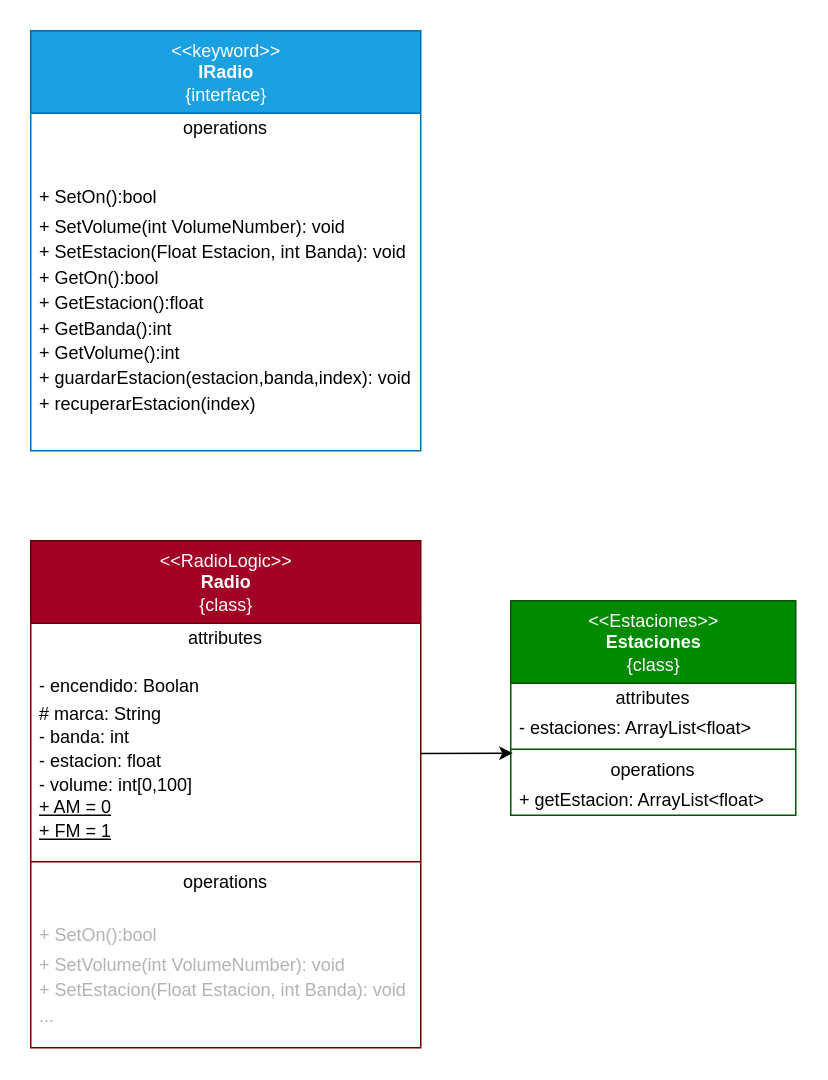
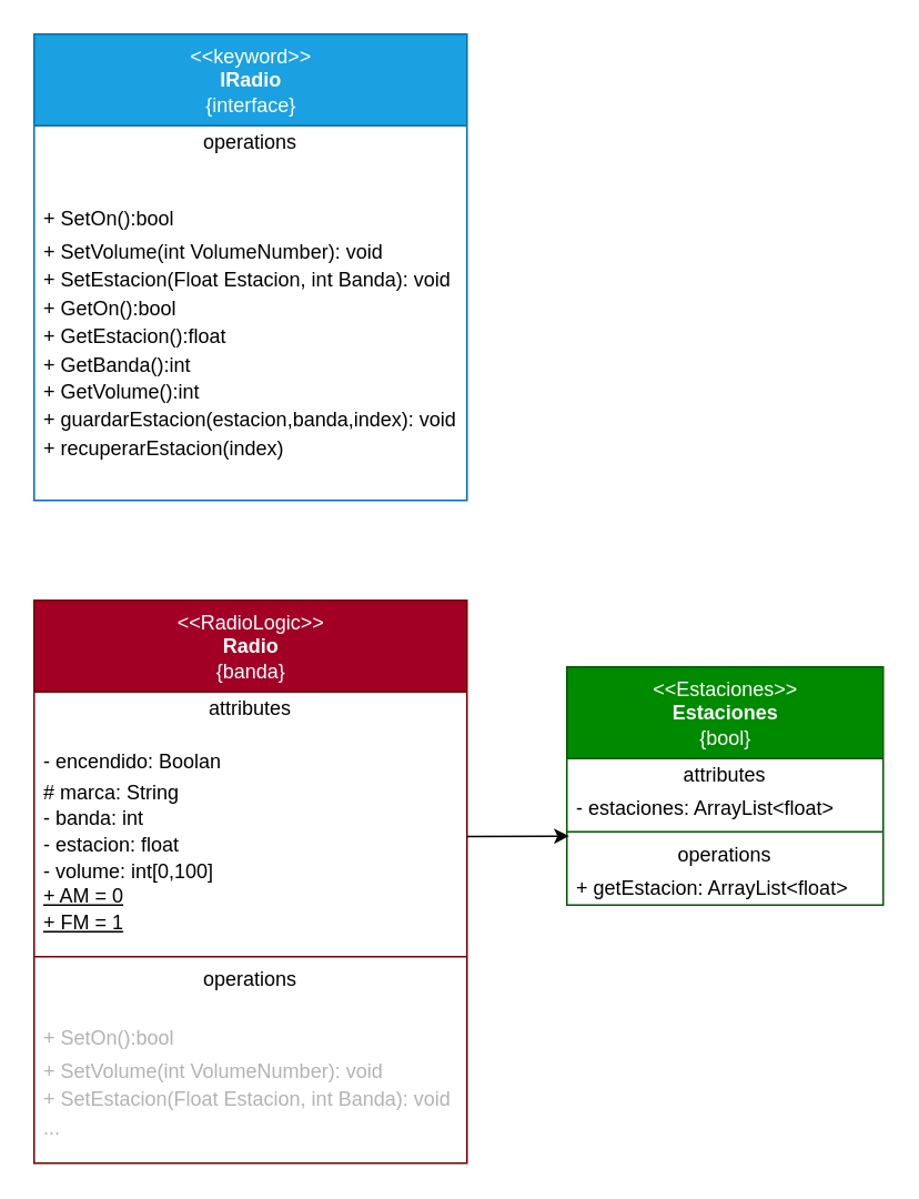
  <mxCell id="0" />
  <mxCell id="1" parent="0" />
- <mxCell id="2" value="&amp;lt;&amp;lt;RadioLogic&amp;gt;&amp;gt;&lt;br&gt;&lt;b&gt;Radio&lt;/b&gt;&lt;br&gt;{class}" style="swimlane;fontStyle=0;align=center;verticalAlign=top;childLayout=stackLayout;horizontal=1;startSize=55;horizontalStack=0;resizeParent=1;resizeParentMax=0;resizeLast=0;collapsible=0;marginBottom=0;html=1;fillColor=#a20025;fontColor=#ffffff;strokeColor=#6F0000;" parent="1" vertex="1"><mxGeometry x="20" y="360" width="260" height="338" as="geometry" /></mxCell>
+ <mxCell id="2" value="&amp;lt;&amp;lt;RadioLogic&amp;gt;&amp;gt;&lt;br&gt;&lt;b&gt;Radio&lt;/b&gt;&lt;br&gt;{banda}" style="swimlane;fontStyle=0;align=center;verticalAlign=top;childLayout=stackLayout;horizontal=1;startSize=55;horizontalStack=0;resizeParent=1;resizeParentMax=0;resizeLast=0;collapsible=0;marginBottom=0;html=1;fillColor=#a20025;fontColor=#ffffff;strokeColor=#6F0000;" parent="1" vertex="1"><mxGeometry x="20" y="360" width="260" height="338" as="geometry" /></mxCell>
  <mxCell id="3" value="attributes" style="text;html=1;strokeColor=none;fillColor=none;align=center;verticalAlign=middle;spacingLeft=4;spacingRight=4;overflow=hidden;rotatable=0;points=[[0,0.5],[1,0.5]];portConstraint=eastwest;" parent="2" vertex="1"><mxGeometry y="55" width="260" height="20" as="geometry" /></mxCell>
  <mxCell id="4" value="&lt;p style=&quot;line-height: 100%;&quot;&gt;- encendido: Boolan&lt;/p&gt;&lt;p style=&quot;line-height: 30%;&quot;&gt;&lt;span style=&quot;background-color: initial;&quot;&gt;# marca: String&lt;/span&gt;&lt;/p&gt;&lt;p style=&quot;line-height: 30%;&quot;&gt;- banda: int&lt;/p&gt;&lt;p style=&quot;line-height: 30%;&quot;&gt;- estacion: float&lt;/p&gt;&lt;p style=&quot;line-height: 30%;&quot;&gt;- volume: int[0,100]&lt;/p&gt;&lt;p style=&quot;line-height: 30%;&quot;&gt;&lt;u&gt;+ AM = 0&lt;/u&gt;&lt;/p&gt;&lt;p style=&quot;line-height: 30%;&quot;&gt;&lt;u&gt;+ FM = 1&lt;/u&gt;&lt;/p&gt;" style="text;html=1;strokeColor=none;fillColor=none;align=left;verticalAlign=middle;spacingLeft=4;spacingRight=4;overflow=hidden;rotatable=0;points=[[0,0.5],[1,0.5]];portConstraint=eastwest;" parent="2" vertex="1"><mxGeometry y="75" width="260" height="135" as="geometry" /></mxCell>
  <mxCell id="5" value="" style="line;strokeWidth=1;fillColor=#a20025;align=left;verticalAlign=middle;spacingTop=-1;spacingLeft=3;spacingRight=3;rotatable=0;labelPosition=right;points=[];portConstraint=eastwest;fontColor=#ffffff;strokeColor=#6F0000;" parent="2" vertex="1"><mxGeometry y="210" width="260" height="8" as="geometry" /></mxCell>
  <mxCell id="6" value="operations" style="text;html=1;strokeColor=none;fillColor=none;align=center;verticalAlign=middle;spacingLeft=4;spacingRight=4;overflow=hidden;rotatable=0;points=[[0,0.5],[1,0.5]];portConstraint=eastwest;" parent="2" vertex="1"><mxGeometry y="218" width="260" height="20" as="geometry" /></mxCell>
  <mxCell id="7" value="&lt;p style=&quot;line-height: 100%;&quot;&gt;&lt;font color=&quot;#b3b3b3&quot;&gt;+ SetOn():bool&lt;/font&gt;&lt;/p&gt;&lt;p style=&quot;line-height: 40%;&quot;&gt;&lt;font color=&quot;#b3b3b3&quot;&gt;+ SetVolume(int VolumeNumber): void&lt;/font&gt;&lt;/p&gt;&lt;p style=&quot;line-height: 40%;&quot;&gt;&lt;font color=&quot;#b3b3b3&quot;&gt;+ SetEstacion(Float Estacion, int Banda): void&lt;/font&gt;&lt;/p&gt;&lt;p style=&quot;line-height: 40%;&quot;&gt;&lt;font color=&quot;#b3b3b3&quot;&gt;...&lt;/font&gt;&lt;/p&gt;" style="text;html=1;strokeColor=none;fillColor=none;align=left;verticalAlign=middle;spacingLeft=4;spacingRight=4;overflow=hidden;rotatable=0;points=[[0,0.5],[1,0.5]];portConstraint=eastwest;" parent="2" vertex="1"><mxGeometry y="238" width="260" height="100" as="geometry" /></mxCell>
- <mxCell id="8" value="&amp;lt;&amp;lt;Estaciones&amp;gt;&amp;gt;&lt;br&gt;&lt;b&gt;Estaciones&lt;/b&gt;&lt;br&gt;{class}" style="swimlane;fontStyle=0;align=center;verticalAlign=top;childLayout=stackLayout;horizontal=1;startSize=55;horizontalStack=0;resizeParent=1;resizeParentMax=0;resizeLast=0;collapsible=0;marginBottom=0;html=1;fillColor=#008a00;fontColor=#ffffff;strokeColor=#005700;" parent="1" vertex="1"><mxGeometry x="340" y="400" width="190" height="143" as="geometry" /></mxCell>
+ <mxCell id="8" value="&amp;lt;&amp;lt;Estaciones&amp;gt;&amp;gt;&lt;br&gt;&lt;b&gt;Estaciones&lt;/b&gt;&lt;br&gt;{bool}" style="swimlane;fontStyle=0;align=center;verticalAlign=top;childLayout=stackLayout;horizontal=1;startSize=55;horizontalStack=0;resizeParent=1;resizeParentMax=0;resizeLast=0;collapsible=0;marginBottom=0;html=1;fillColor=#008a00;fontColor=#ffffff;strokeColor=#005700;" parent="1" vertex="1"><mxGeometry x="340" y="400" width="190" height="143" as="geometry" /></mxCell>
  <mxCell id="9" value="attributes" style="text;html=1;strokeColor=none;fillColor=none;align=center;verticalAlign=middle;spacingLeft=4;spacingRight=4;overflow=hidden;rotatable=0;points=[[0,0.5],[1,0.5]];portConstraint=eastwest;" parent="8" vertex="1"><mxGeometry y="55" width="190" height="20" as="geometry" /></mxCell>
  <mxCell id="10" value="- estaciones: ArrayList&amp;lt;float&amp;gt;" style="text;html=1;strokeColor=none;fillColor=none;align=left;verticalAlign=middle;spacingLeft=4;spacingRight=4;overflow=hidden;rotatable=0;points=[[0,0.5],[1,0.5]];portConstraint=eastwest;" parent="8" vertex="1"><mxGeometry y="75" width="190" height="20" as="geometry" /></mxCell>
  <mxCell id="11" value="" style="line;strokeWidth=1;fillColor=#008a00;align=left;verticalAlign=middle;spacingTop=-1;spacingLeft=3;spacingRight=3;rotatable=0;labelPosition=right;points=[];portConstraint=eastwest;fontColor=#ffffff;strokeColor=#005700;" parent="8" vertex="1"><mxGeometry y="95" width="190" height="8" as="geometry" /></mxCell>
  <mxCell id="12" value="operations" style="text;html=1;strokeColor=none;fillColor=none;align=center;verticalAlign=middle;spacingLeft=4;spacingRight=4;overflow=hidden;rotatable=0;points=[[0,0.5],[1,0.5]];portConstraint=eastwest;" parent="8" vertex="1"><mxGeometry y="103" width="190" height="20" as="geometry" /></mxCell>
  <mxCell id="13" value="+ getEstacion: ArrayList&amp;lt;float&amp;gt;" style="text;html=1;strokeColor=none;fillColor=none;align=left;verticalAlign=middle;spacingLeft=4;spacingRight=4;overflow=hidden;rotatable=0;points=[[0,0.5],[1,0.5]];portConstraint=eastwest;" parent="8" vertex="1"><mxGeometry y="123" width="190" height="20" as="geometry" /></mxCell>
  <mxCell id="14" value="&amp;lt;&amp;lt;keyword&amp;gt;&amp;gt;&lt;br&gt;&lt;b&gt;IRadio&lt;/b&gt;&lt;br&gt;{interface}" style="swimlane;fontStyle=0;align=center;verticalAlign=top;childLayout=stackLayout;horizontal=1;startSize=55;horizontalStack=0;resizeParent=1;resizeParentMax=0;resizeLast=0;collapsible=0;marginBottom=0;html=1;fillColor=#1ba1e2;fontColor=#ffffff;strokeColor=#006EAF;" vertex="1" parent="1"><mxGeometry x="20" y="20" width="260" height="280" as="geometry" /></mxCell>
  <mxCell id="15" value="operations" style="text;html=1;strokeColor=none;fillColor=none;align=center;verticalAlign=middle;spacingLeft=4;spacingRight=4;overflow=hidden;rotatable=0;points=[[0,0.5],[1,0.5]];portConstraint=eastwest;" vertex="1" parent="14"><mxGeometry y="55" width="260" height="20" as="geometry" /></mxCell>
  <mxCell id="16" value="&lt;p style=&quot;line-height: 12px;&quot;&gt;+ SetOn():bool&lt;/p&gt;&lt;p style=&quot;line-height: 4.8px;&quot;&gt;+ SetVolume(int VolumeNumber): void&lt;/p&gt;&lt;p style=&quot;line-height: 4.8px;&quot;&gt;+ SetEstacion(Float Estacion, int Banda): void&lt;/p&gt;&lt;p style=&quot;line-height: 4.8px;&quot;&gt;+&lt;strong&gt;&amp;nbsp;&lt;/strong&gt;GetOn():bool&lt;/p&gt;&lt;p style=&quot;line-height: 4.8px;&quot;&gt;+ GetEstacion():float&lt;/p&gt;&lt;p style=&quot;line-height: 4.8px;&quot;&gt;+ GetBanda():int&lt;/p&gt;&lt;p style=&quot;line-height: 4.8px;&quot;&gt;+ GetVolume():int&lt;/p&gt;&lt;p style=&quot;line-height: 4.8px;&quot;&gt;+ guardarEstacion(estacion,banda,index): void&lt;/p&gt;&lt;p style=&quot;line-height: 4.8px;&quot;&gt;+ recuperarEstacion(index)&lt;/p&gt;" style="text;html=1;strokeColor=none;fillColor=none;align=left;verticalAlign=middle;spacingLeft=4;spacingRight=4;overflow=hidden;rotatable=0;points=[[0,0.5],[1,0.5]];portConstraint=eastwest;" vertex="1" parent="14"><mxGeometry y="75" width="260" height="205" as="geometry" /></mxCell>
  <mxCell id="17" style="edgeStyle=none;html=1;fontColor=#B3B3B3;entryX=0.007;entryY=-0.07;entryDx=0;entryDy=0;entryPerimeter=0;" edge="1" parent="1" source="4" target="12"><mxGeometry relative="1" as="geometry"><mxPoint x="400" y="500" as="targetPoint" /></mxGeometry></mxCell>
